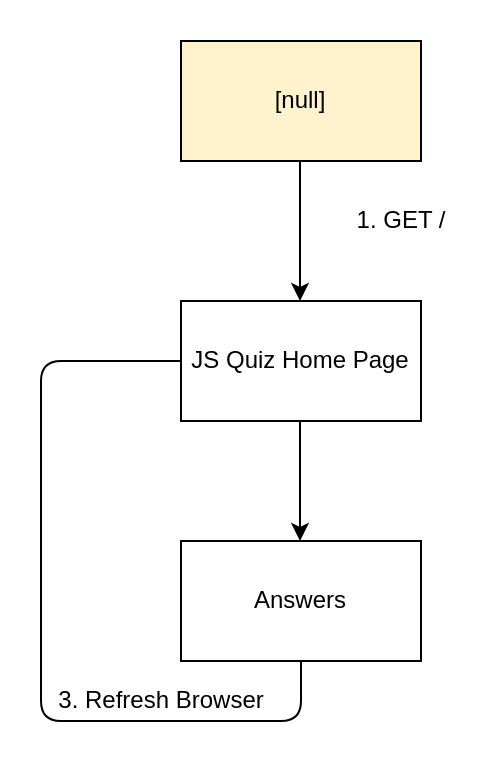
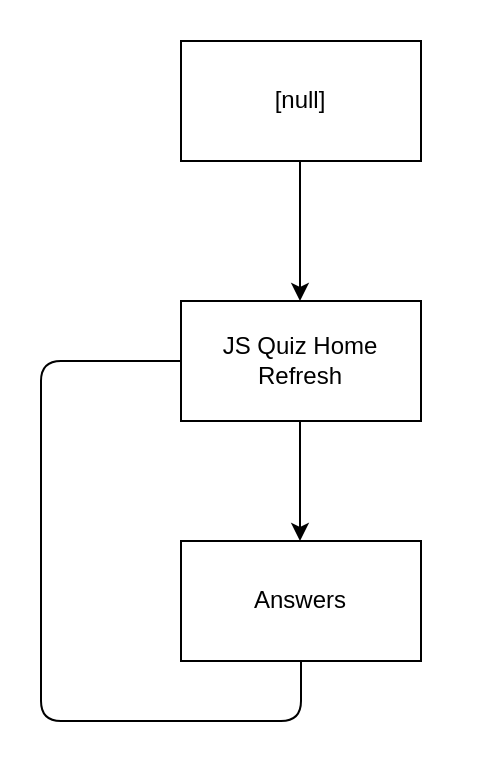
  <mxCell id="0" />
  <mxCell id="1" parent="0" />
- <mxCell id="2" value="[null]" style="rounded=0;whiteSpace=wrap;html=1;fillColor=#fff2cc;" vertex="1" parent="1"><mxGeometry x="90" y="20" width="120" height="60" as="geometry" /></mxCell>
+ <mxCell id="2" value="[null]" style="rounded=0;whiteSpace=wrap;html=1;" vertex="1" parent="1"><mxGeometry x="90" y="20" width="120" height="60" as="geometry" /></mxCell>
  <mxCell id="3" value="" style="endArrow=classic;html=1;" edge="1" parent="1"><mxGeometry width="50" height="50" relative="1" as="geometry"><mxPoint x="149.5" y="80" as="sourcePoint" /><mxPoint x="149.5" y="150" as="targetPoint" /></mxGeometry></mxCell>
- <mxCell id="4" value="JS Quiz Home Page" style="rounded=0;whiteSpace=wrap;html=1;" vertex="1" parent="1"><mxGeometry x="90" y="150" width="120" height="60" as="geometry" /></mxCell>
+ <mxCell id="4" value="JS Quiz Home Refresh" style="rounded=0;whiteSpace=wrap;html=1;" vertex="1" parent="1"><mxGeometry x="90" y="150" width="120" height="60" as="geometry" /></mxCell>
  <mxCell id="5" value="" style="endArrow=classic;html=1;" edge="1" parent="1"><mxGeometry width="50" height="50" relative="1" as="geometry"><mxPoint x="149.5" y="210" as="sourcePoint" /><mxPoint x="149.5" y="270" as="targetPoint" /></mxGeometry></mxCell>
- <mxCell id="6" value="1. GET /" style="text;html=1;align=center;verticalAlign=middle;resizable=0;points=[];autosize=1;" vertex="1" parent="1"><mxGeometry x="170" y="100" width="60" height="20" as="geometry" /></mxCell>
  <mxCell id="7" value="Answers" style="rounded=0;whiteSpace=wrap;html=1;" vertex="1" parent="1"><mxGeometry x="90" y="270" width="120" height="60" as="geometry" /></mxCell>
- <mxCell id="8" value="3. Refresh Browser" style="text;html=1;align=center;verticalAlign=middle;resizable=0;points=[];autosize=1;" vertex="1" parent="1"><mxGeometry x="20" y="340" width="120" height="20" as="geometry" /></mxCell>
  <mxCell id="9" value="" style="endArrow=none;html=1;exitX=0.5;exitY=1;exitDx=0;exitDy=0;entryX=0;entryY=0.5;entryDx=0;entryDy=0;" edge="1" parent="1" source="7" target="4"><mxGeometry width="50" height="50" relative="1" as="geometry"><mxPoint x="160" y="390" as="sourcePoint" /><mxPoint x="20" y="180" as="targetPoint" /><Array as="points"><mxPoint x="150" y="360" /><mxPoint x="20" y="360" /><mxPoint x="20" y="180" /></Array></mxGeometry></mxCell>
